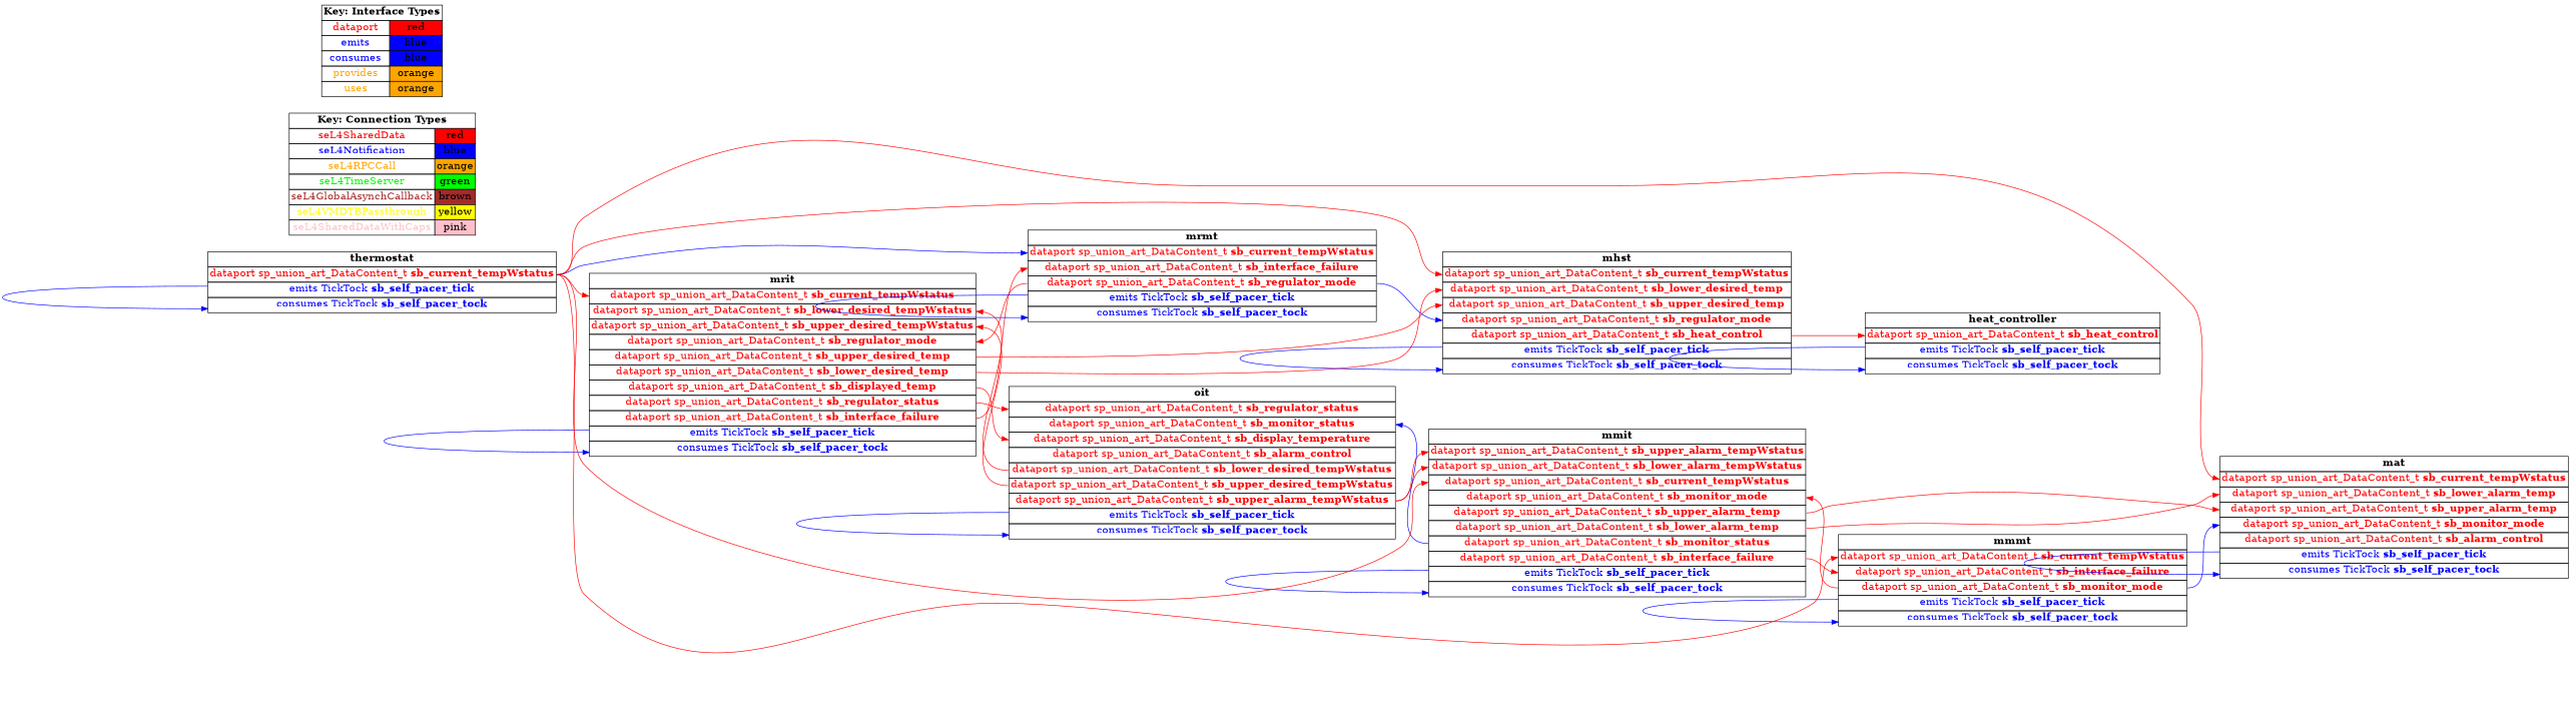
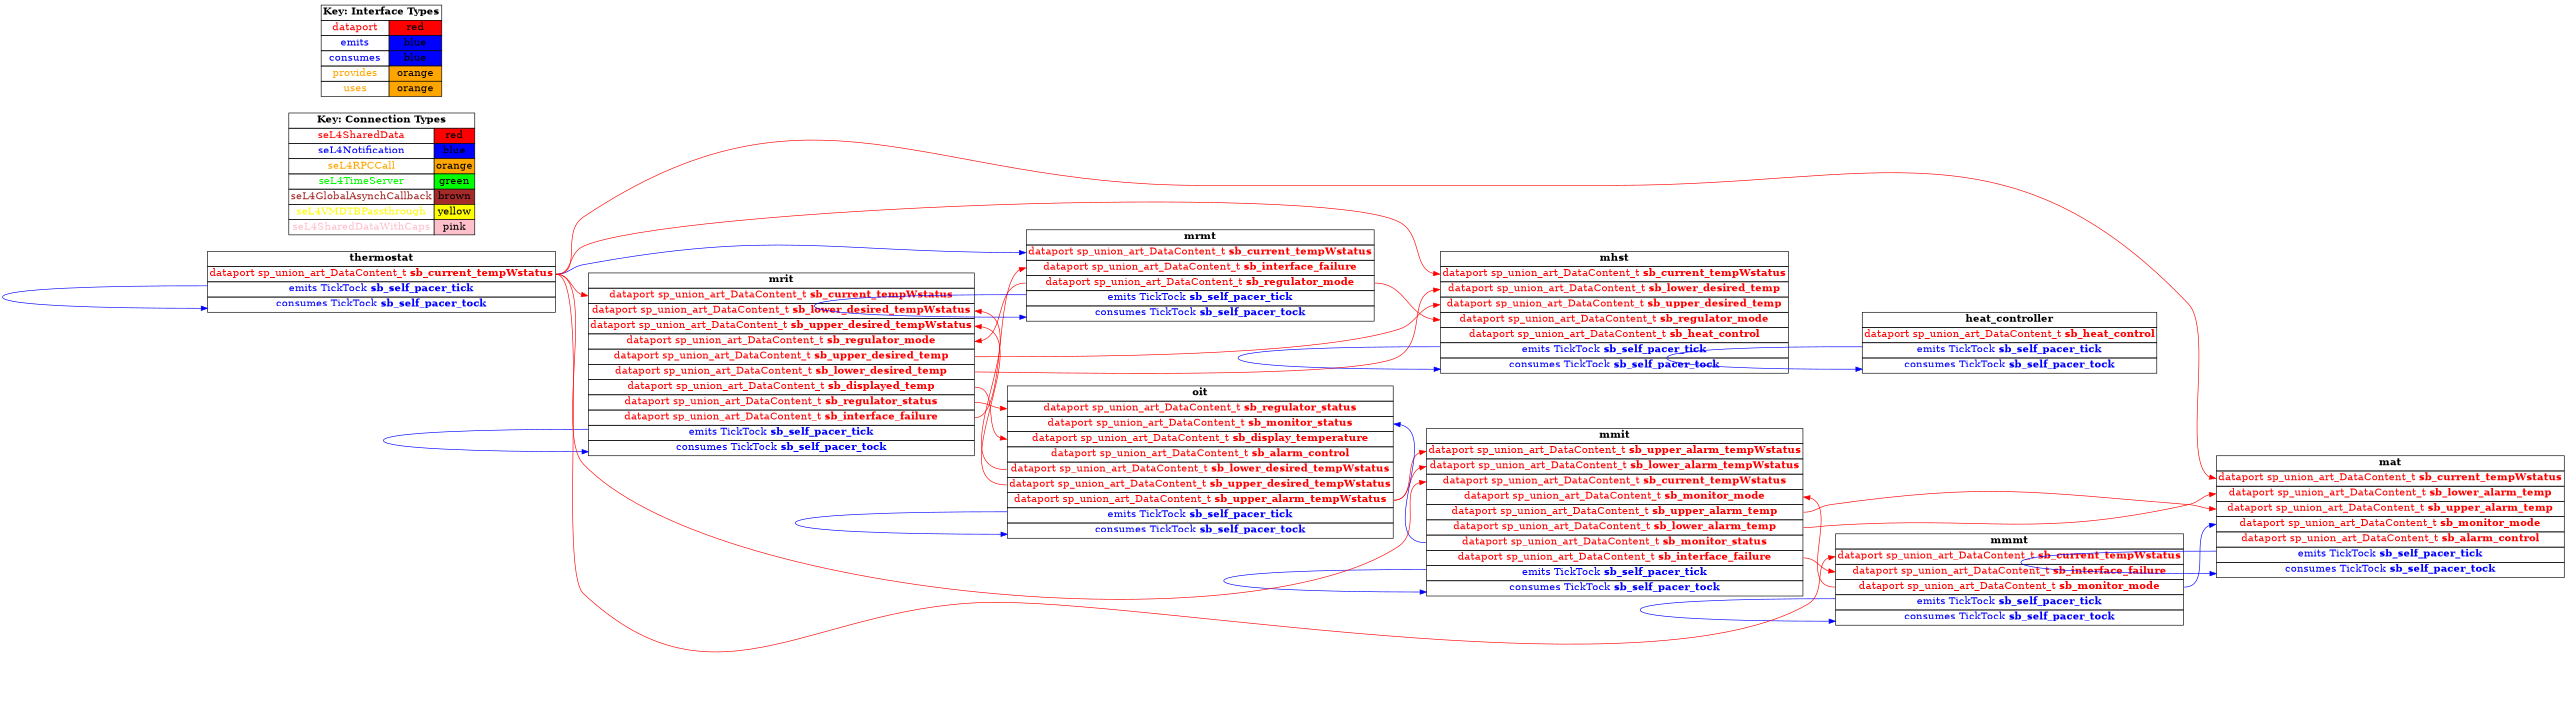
  digraph {
    rankdir=LR
    node [fontsize=16 shape=plaintext]
    edge [color=red headport=sb_self_pacer_tock tailport=sb_self_pacer_tick]
    n1 [label=<     <TABLE BORDER="0" CELLBORDER="1" CELLSPACING="0">       <TR><TD><B>mrit</B></TD></TR>       <TR><TD PORT="sb_current_tempWstatus"><FONT COLOR="red">dataport sp_union_art_DataContent_t <B>sb_current_tempWstatus</B></FONT></TD></TR>       <TR><TD PORT="sb_lower_desired_tempWstatus"><FONT COLOR="red">dataport sp_union_art_DataContent_t <B>sb_lower_desired_tempWstatus</B></FONT></TD></TR>       <TR><TD PORT="sb_upper_desired_tempWstatus"><FONT COLOR="red">dataport sp_union_art_DataContent_t <B>sb_upper_desired_tempWstatus</B></FONT></TD></TR>       <TR><TD PORT="sb_regulator_mode"><FONT COLOR="red">dataport sp_union_art_DataContent_t <B>sb_regulator_mode</B></FONT></TD></TR>       <TR><TD PORT="sb_upper_desired_temp"><FONT COLOR="red">dataport sp_union_art_DataContent_t <B>sb_upper_desired_temp</B></FONT></TD></TR>       <TR><TD PORT="sb_lower_desired_temp"><FONT COLOR="red">dataport sp_union_art_DataContent_t <B>sb_lower_desired_temp</B></FONT></TD></TR>       <TR><TD PORT="sb_displayed_temp"><FONT COLOR="red">dataport sp_union_art_DataContent_t <B>sb_displayed_temp</B></FONT></TD></TR>       <TR><TD PORT="sb_regulator_status"><FONT COLOR="red">dataport sp_union_art_DataContent_t <B>sb_regulator_status</B></FONT></TD></TR>       <TR><TD PORT="sb_interface_failure"><FONT COLOR="red">dataport sp_union_art_DataContent_t <B>sb_interface_failure</B></FONT></TD></TR>       <TR><TD PORT="sb_self_pacer_tick"><FONT COLOR="blue">emits TickTock <B>sb_self_pacer_tick</B></FONT></TD></TR>       <TR><TD PORT="sb_self_pacer_tock"><FONT COLOR="blue">consumes TickTock <B>sb_self_pacer_tock</B></FONT></TD></TR>"     </TABLE>   >]
    n2 [label=<     <TABLE BORDER="0" CELLBORDER="1" CELLSPACING="0">       <TR><TD><B>mhst</B></TD></TR>       <TR><TD PORT="sb_current_tempWstatus"><FONT COLOR="red">dataport sp_union_art_DataContent_t <B>sb_current_tempWstatus</B></FONT></TD></TR>       <TR><TD PORT="sb_lower_desired_temp"><FONT COLOR="red">dataport sp_union_art_DataContent_t <B>sb_lower_desired_temp</B></FONT></TD></TR>       <TR><TD PORT="sb_upper_desired_temp"><FONT COLOR="red">dataport sp_union_art_DataContent_t <B>sb_upper_desired_temp</B></FONT></TD></TR>       <TR><TD PORT="sb_regulator_mode"><FONT COLOR="red">dataport sp_union_art_DataContent_t <B>sb_regulator_mode</B></FONT></TD></TR>       <TR><TD PORT="sb_heat_control"><FONT COLOR="red">dataport sp_union_art_DataContent_t <B>sb_heat_control</B></FONT></TD></TR>       <TR><TD PORT="sb_self_pacer_tick"><FONT COLOR="blue">emits TickTock <B>sb_self_pacer_tick</B></FONT></TD></TR>       <TR><TD PORT="sb_self_pacer_tock"><FONT COLOR="blue">consumes TickTock <B>sb_self_pacer_tock</B></FONT></TD></TR>"     </TABLE>   >]
    n3 [label=<     <TABLE BORDER="0" CELLBORDER="1" CELLSPACING="0">       <TR><TD><B>mrmt</B></TD></TR>       <TR><TD PORT="sb_current_tempWstatus"><FONT COLOR="red">dataport sp_union_art_DataContent_t <B>sb_current_tempWstatus</B></FONT></TD></TR>       <TR><TD PORT="sb_interface_failure"><FONT COLOR="red">dataport sp_union_art_DataContent_t <B>sb_interface_failure</B></FONT></TD></TR>       <TR><TD PORT="sb_regulator_mode"><FONT COLOR="red">dataport sp_union_art_DataContent_t <B>sb_regulator_mode</B></FONT></TD></TR>       <TR><TD PORT="sb_self_pacer_tick"><FONT COLOR="blue">emits TickTock <B>sb_self_pacer_tick</B></FONT></TD></TR>       <TR><TD PORT="sb_self_pacer_tock"><FONT COLOR="blue">consumes TickTock <B>sb_self_pacer_tock</B></FONT></TD></TR>"     </TABLE>   >]
    n4 [label=<     <TABLE BORDER="0" CELLBORDER="1" CELLSPACING="0">       <TR><TD><B>oit</B></TD></TR>       <TR><TD PORT="sb_regulator_status"><FONT COLOR="red">dataport sp_union_art_DataContent_t <B>sb_regulator_status</B></FONT></TD></TR>       <TR><TD PORT="sb_monitor_status"><FONT COLOR="red">dataport sp_union_art_DataContent_t <B>sb_monitor_status</B></FONT></TD></TR>       <TR><TD PORT="sb_display_temperature"><FONT COLOR="red">dataport sp_union_art_DataContent_t <B>sb_display_temperature</B></FONT></TD></TR>       <TR><TD PORT="sb_alarm_control"><FONT COLOR="red">dataport sp_union_art_DataContent_t <B>sb_alarm_control</B></FONT></TD></TR>       <TR><TD PORT="sb_lower_desired_tempWstatus"><FONT COLOR="red">dataport sp_union_art_DataContent_t <B>sb_lower_desired_tempWstatus</B></FONT></TD></TR>       <TR><TD PORT="sb_upper_desired_tempWstatus"><FONT COLOR="red">dataport sp_union_art_DataContent_t <B>sb_upper_desired_tempWstatus</B></FONT></TD></TR>       <TR><TD PORT="sb_upper_alarm_tempWstatus"><FONT COLOR="red">dataport sp_union_art_DataContent_t <B>sb_upper_alarm_tempWstatus</B></FONT></TD></TR>       <TR><TD PORT="sb_self_pacer_tick"><FONT COLOR="blue">emits TickTock <B>sb_self_pacer_tick</B></FONT></TD></TR>       <TR><TD PORT="sb_self_pacer_tock"><FONT COLOR="blue">consumes TickTock <B>sb_self_pacer_tock</B></FONT></TD></TR>"     </TABLE>   >]
    n5 [label=<     <TABLE BORDER="0" CELLBORDER="1" CELLSPACING="0">       <TR><TD><B>heat_controller</B></TD></TR>       <TR><TD PORT="sb_heat_control"><FONT COLOR="red">dataport sp_union_art_DataContent_t <B>sb_heat_control</B></FONT></TD></TR>       <TR><TD PORT="sb_self_pacer_tick"><FONT COLOR="blue">emits TickTock <B>sb_self_pacer_tick</B></FONT></TD></TR>       <TR><TD PORT="sb_self_pacer_tock"><FONT COLOR="blue">consumes TickTock <B>sb_self_pacer_tock</B></FONT></TD></TR>"     </TABLE>   >]
    n6 [label=<     <TABLE BORDER="0" CELLBORDER="1" CELLSPACING="0">       <TR><TD><B>mmit</B></TD></TR>       <TR><TD PORT="sb_upper_alarm_tempWstatus"><FONT COLOR="red">dataport sp_union_art_DataContent_t <B>sb_upper_alarm_tempWstatus</B></FONT></TD></TR>       <TR><TD PORT="sb_lower_alarm_tempWstatus"><FONT COLOR="red">dataport sp_union_art_DataContent_t <B>sb_lower_alarm_tempWstatus</B></FONT></TD></TR>       <TR><TD PORT="sb_current_tempWstatus"><FONT COLOR="red">dataport sp_union_art_DataContent_t <B>sb_current_tempWstatus</B></FONT></TD></TR>       <TR><TD PORT="sb_monitor_mode"><FONT COLOR="red">dataport sp_union_art_DataContent_t <B>sb_monitor_mode</B></FONT></TD></TR>       <TR><TD PORT="sb_upper_alarm_temp"><FONT COLOR="red">dataport sp_union_art_DataContent_t <B>sb_upper_alarm_temp</B></FONT></TD></TR>       <TR><TD PORT="sb_lower_alarm_temp"><FONT COLOR="red">dataport sp_union_art_DataContent_t <B>sb_lower_alarm_temp</B></FONT></TD></TR>       <TR><TD PORT="sb_monitor_status"><FONT COLOR="red">dataport sp_union_art_DataContent_t <B>sb_monitor_status</B></FONT></TD></TR>       <TR><TD PORT="sb_interface_failure"><FONT COLOR="red">dataport sp_union_art_DataContent_t <B>sb_interface_failure</B></FONT></TD></TR>       <TR><TD PORT="sb_self_pacer_tick"><FONT COLOR="blue">emits TickTock <B>sb_self_pacer_tick</B></FONT></TD></TR>       <TR><TD PORT="sb_self_pacer_tock"><FONT COLOR="blue">consumes TickTock <B>sb_self_pacer_tock</B></FONT></TD></TR>"     </TABLE>   >]
    n7 [label=<     <TABLE BORDER="0" CELLBORDER="1" CELLSPACING="0">       <TR><TD><B>mat</B></TD></TR>       <TR><TD PORT="sb_current_tempWstatus"><FONT COLOR="red">dataport sp_union_art_DataContent_t <B>sb_current_tempWstatus</B></FONT></TD></TR>       <TR><TD PORT="sb_lower_alarm_temp"><FONT COLOR="red">dataport sp_union_art_DataContent_t <B>sb_lower_alarm_temp</B></FONT></TD></TR>       <TR><TD PORT="sb_upper_alarm_temp"><FONT COLOR="red">dataport sp_union_art_DataContent_t <B>sb_upper_alarm_temp</B></FONT></TD></TR>       <TR><TD PORT="sb_monitor_mode"><FONT COLOR="red">dataport sp_union_art_DataContent_t <B>sb_monitor_mode</B></FONT></TD></TR>       <TR><TD PORT="sb_alarm_control"><FONT COLOR="red">dataport sp_union_art_DataContent_t <B>sb_alarm_control</B></FONT></TD></TR>       <TR><TD PORT="sb_self_pacer_tick"><FONT COLOR="blue">emits TickTock <B>sb_self_pacer_tick</B></FONT></TD></TR>       <TR><TD PORT="sb_self_pacer_tock"><FONT COLOR="blue">consumes TickTock <B>sb_self_pacer_tock</B></FONT></TD></TR>"     </TABLE>   >]
    n8 [label=<     <TABLE BORDER="0" CELLBORDER="1" CELLSPACING="0">       <TR><TD><B>mmmt</B></TD></TR>       <TR><TD PORT="sb_current_tempWstatus"><FONT COLOR="red">dataport sp_union_art_DataContent_t <B>sb_current_tempWstatus</B></FONT></TD></TR>       <TR><TD PORT="sb_interface_failure"><FONT COLOR="red">dataport sp_union_art_DataContent_t <B>sb_interface_failure</B></FONT></TD></TR>       <TR><TD PORT="sb_monitor_mode"><FONT COLOR="red">dataport sp_union_art_DataContent_t <B>sb_monitor_mode</B></FONT></TD></TR>       <TR><TD PORT="sb_self_pacer_tick"><FONT COLOR="blue">emits TickTock <B>sb_self_pacer_tick</B></FONT></TD></TR>       <TR><TD PORT="sb_self_pacer_tock"><FONT COLOR="blue">consumes TickTock <B>sb_self_pacer_tock</B></FONT></TD></TR>"     </TABLE>   >]
    n9 [label=<     <TABLE BORDER="0" CELLBORDER="1" CELLSPACING="0">       <TR><TD><B>thermostat</B></TD></TR>       <TR><TD PORT="sb_current_tempWstatus"><FONT COLOR="red">dataport sp_union_art_DataContent_t <B>sb_current_tempWstatus</B></FONT></TD></TR>       <TR><TD PORT="sb_self_pacer_tick"><FONT COLOR="blue">emits TickTock <B>sb_self_pacer_tick</B></FONT></TD></TR>       <TR><TD PORT="sb_self_pacer_tock"><FONT COLOR="blue">consumes TickTock <B>sb_self_pacer_tock</B></FONT></TD></TR>"     </TABLE>   >]
    n10 [label=<    <TABLE BORDER="0" CELLBORDER="1" CELLSPACING="0">      <TR><TD COLSPAN="2"><B>Key: Connection Types</B></TD></TR>      <TR><TD><FONT COLOR="red">seL4SharedData</FONT></TD><TD BGCOLOR="red">red</TD></TR>      <TR><TD><FONT COLOR="blue">seL4Notification</FONT></TD><TD BGCOLOR="blue">blue</TD></TR>      <TR><TD><FONT COLOR="orange">seL4RPCCall</FONT></TD><TD BGCOLOR="orange">orange</TD></TR>      <TR><TD><FONT COLOR="green">seL4TimeServer</FONT></TD><TD BGCOLOR="green">green</TD></TR>      <TR><TD><FONT COLOR="brown">seL4GlobalAsynchCallback</FONT></TD><TD BGCOLOR="brown">brown</TD></TR>      <TR><TD><FONT COLOR="yellow">seL4VMDTBPassthrough</FONT></TD><TD BGCOLOR="yellow">yellow</TD></TR>      <TR><TD><FONT COLOR="pink">seL4SharedDataWithCaps</FONT></TD><TD BGCOLOR="pink">pink</TD></TR>    </TABLE>   >]
    n11 [label=<    <TABLE BORDER="0" CELLBORDER="1" CELLSPACING="0">      <TR><TD COLSPAN="2"><B>Key: Interface Types</B></TD></TR>      <TR><TD><FONT COLOR="red">dataport</FONT></TD><TD BGCOLOR="red">red</TD></TR>      <TR><TD><FONT COLOR="blue">emits</FONT></TD><TD BGCOLOR="blue">blue</TD></TR>      <TR><TD><FONT COLOR="blue">consumes</FONT></TD><TD BGCOLOR="blue">blue</TD></TR>      <TR><TD><FONT COLOR="orange">provides</FONT></TD><TD BGCOLOR="orange">orange</TD></TR>      <TR><TD><FONT COLOR="orange">uses</FONT></TD><TD BGCOLOR="orange">orange</TD></TR>    </TABLE>   >]
    n1 -> n1 [color=blue]
    n1 -> n2 [headport=sb_upper_desired_temp tailport=sb_upper_desired_temp]
    n1 -> n2 [headport=sb_lower_desired_temp tailport=sb_lower_desired_temp]
    n1 -> n3 [headport=sb_interface_failure tailport=sb_interface_failure]
    n1 -> n4 [headport=sb_display_temperature tailport=sb_displayed_temp]
    n1 -> n4 [headport=sb_regulator_status tailport=sb_regulator_status]
    n2 -> n2 [color=blue]
-   n2 -> n5 [headport=sb_heat_control tailport=sb_heat_control]
    n3 -> n1 [headport=sb_regulator_mode tailport=sb_regulator_mode]
-   n3 -> n2 [color=blue headport=sb_regulator_mode tailport=sb_regulator_mode]
+   n3 -> n2 [headport=sb_regulator_mode tailport=sb_regulator_mode]
    n3 -> n3 [color=blue]
    n4 -> n1 [headport=sb_lower_desired_tempWstatus tailport=sb_lower_desired_tempWstatus]
    n4 -> n1 [headport=sb_upper_desired_tempWstatus tailport=sb_upper_desired_tempWstatus]
    n4 -> n4 [color=blue]
    n4 -> n6 [headport=sb_upper_alarm_tempWstatus tailport=sb_upper_alarm_tempWstatus]
    n4 -> n6 [headport=sb_lower_alarm_tempWstatus tailport=sb_upper_alarm_tempWstatus]
    n5 -> n5 [color=blue]
    n6 -> n4 [color=blue headport=sb_monitor_status tailport=sb_monitor_status]
    n6 -> n6 [color=blue]
    n6 -> n7 [headport=sb_upper_alarm_temp tailport=sb_upper_alarm_temp]
    n6 -> n7 [headport=sb_lower_alarm_temp tailport=sb_lower_alarm_temp]
    n6 -> n8 [headport=sb_interface_failure tailport=sb_interface_failure]
    n7 -> n7 [color=blue]
    n8 -> n6 [headport=sb_monitor_mode tailport=sb_monitor_mode]
    n8 -> n7 [color=blue headport=sb_monitor_mode tailport=sb_monitor_mode]
    n8 -> n8 [color=blue]
    n9 -> n1 [headport=sb_current_tempWstatus tailport=sb_current_tempWstatus]
    n9 -> n2 [headport=sb_current_tempWstatus tailport=sb_current_tempWstatus]
    n9 -> n3 [color=blue headport=sb_current_tempWstatus tailport=sb_current_tempWstatus]
    n9 -> n6 [headport=sb_current_tempWstatus tailport=sb_current_tempWstatus]
    n9 -> n7 [headport=sb_current_tempWstatus tailport=sb_current_tempWstatus]
    n9 -> n8 [headport=sb_current_tempWstatus tailport=sb_current_tempWstatus]
    n9 -> n9 [color=blue]
  }
